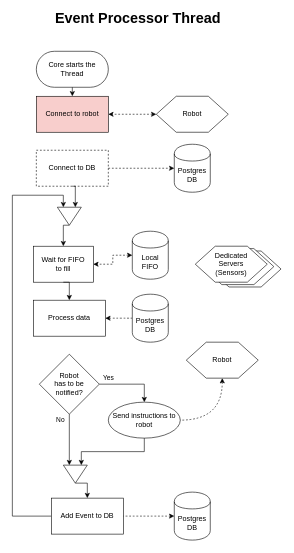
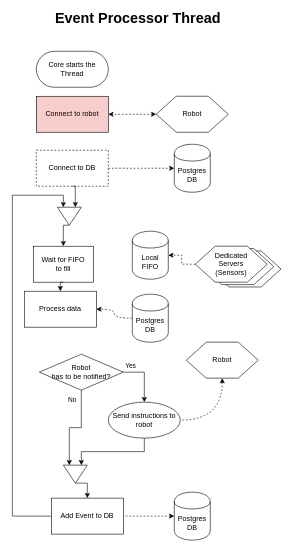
  <mxCell id="0" />
  <mxCell id="1" parent="0" />
  <mxCell id="2" value="&lt;font style=&quot;font-size: 24px&quot;&gt;&lt;b&gt;Event Processor Thread&lt;/b&gt;&lt;/font&gt;" style="text;html=1;align=center;verticalAlign=middle;resizable=0;points=[];;autosize=1;" vertex="1" parent="1"><mxGeometry x="84" y="20" width="290" height="20" as="geometry" /></mxCell>
  <mxCell id="3" value="" style="group" vertex="1" connectable="0" parent="1"><mxGeometry x="20" y="70" width="448" height="830" as="geometry" /></mxCell>
  <mxCell id="4" value="Core starts the Thread" style="rounded=1;whiteSpace=wrap;html=1;arcSize=50;" vertex="1" parent="3"><mxGeometry x="40" y="15" width="120" height="60" as="geometry" /></mxCell>
  <mxCell id="5" value="Connect to robot" style="rounded=1;whiteSpace=wrap;html=1;arcSize=0;fillColor=#f8cecc;" vertex="1" parent="3"><mxGeometry x="40" y="90" width="120" height="60" as="geometry" /></mxCell>
- <mxCell id="6" style="edgeStyle=orthogonalEdgeStyle;rounded=0;orthogonalLoop=1;jettySize=auto;html=1;exitX=0.5;exitY=1;exitDx=0;exitDy=0;entryX=0.5;entryY=0;entryDx=0;entryDy=0;" edge="1" parent="3" source="4" target="5"><mxGeometry relative="1" as="geometry" /></mxCell>
  <mxCell id="7" value="Connect to DB" style="rounded=1;whiteSpace=wrap;html=1;arcSize=0;dashed=1;" vertex="1" parent="3"><mxGeometry x="40" y="180" width="120" height="60" as="geometry" /></mxCell>
  <mxCell id="8" value="Wait for FIFO&lt;br&gt;to fill" style="rounded=1;whiteSpace=wrap;html=1;arcSize=0;" vertex="1" parent="3"><mxGeometry x="35" y="340" width="100" height="60" as="geometry" /></mxCell>
  <mxCell id="9" style="edgeStyle=orthogonalEdgeStyle;rounded=0;orthogonalLoop=1;jettySize=auto;html=1;exitX=1;exitY=0.5;exitDx=0;exitDy=0;entryX=0.5;entryY=0;entryDx=0;entryDy=0;" edge="1" parent="3" source="10" target="8"><mxGeometry relative="1" as="geometry" /></mxCell>
  <mxCell id="10" value="" style="triangle;whiteSpace=wrap;html=1;rotation=90;" vertex="1" parent="3"><mxGeometry x="80" y="270" width="30" height="40" as="geometry" /></mxCell>
  <mxCell id="11" style="edgeStyle=orthogonalEdgeStyle;rounded=0;orthogonalLoop=1;jettySize=auto;html=1;exitX=0.5;exitY=1;exitDx=0;exitDy=0;entryX=0;entryY=0.25;entryDx=0;entryDy=0;" edge="1" parent="3" source="7" target="10"><mxGeometry relative="1" as="geometry" /></mxCell>
- <mxCell id="12" value="Process data" style="rounded=1;whiteSpace=wrap;html=1;arcSize=0;" vertex="1" parent="3"><mxGeometry x="35" y="430" width="120" height="60" as="geometry" /></mxCell>
+ <mxCell id="12" value="Process data" style="rounded=1;whiteSpace=wrap;html=1;arcSize=0;" vertex="1" parent="3"><mxGeometry x="20" y="415" width="120" height="60" as="geometry" /></mxCell>
  <mxCell id="13" style="edgeStyle=orthogonalEdgeStyle;rounded=0;orthogonalLoop=1;jettySize=auto;html=1;exitX=0.5;exitY=1;exitDx=0;exitDy=0;entryX=0.5;entryY=0;entryDx=0;entryDy=0;" edge="1" parent="3" source="8" target="12"><mxGeometry relative="1" as="geometry" /></mxCell>
- <mxCell id="14" value="Robot&lt;br&gt;has to be notified?" style="rhombus;whiteSpace=wrap;html=1;" vertex="1" parent="3"><mxGeometry x="45" y="520" width="100" height="100" as="geometry" /></mxCell>
+ <mxCell id="14" value="Robot&lt;br&gt;has to be notified?" style="rhombus;whiteSpace=wrap;html=1;" vertex="1" parent="3"><mxGeometry x="45" y="520" width="140" height="60" as="geometry" /></mxCell>
  <mxCell id="15" value="Send instructions to robot" style="ellipse;whiteSpace=wrap;html=1;arcSize=0;" vertex="1" parent="3"><mxGeometry x="160" y="600" width="120" height="60" as="geometry" /></mxCell>
  <mxCell id="16" value="Yes" style="edgeStyle=orthogonalEdgeStyle;rounded=0;orthogonalLoop=1;jettySize=auto;html=1;exitX=1;exitY=0.5;exitDx=0;exitDy=0;entryX=0.5;entryY=0;entryDx=0;entryDy=0;" edge="1" parent="3" source="14" target="15"><mxGeometry x="-0.714" y="10" relative="1" as="geometry"><mxPoint as="offset" /></mxGeometry></mxCell>
  <mxCell id="17" style="edgeStyle=orthogonalEdgeStyle;rounded=0;orthogonalLoop=1;jettySize=auto;html=1;exitX=0;exitY=0.5;exitDx=0;exitDy=0;entryX=0;entryY=0.75;entryDx=0;entryDy=0;" edge="1" parent="3" source="18" target="10"><mxGeometry relative="1" as="geometry"><Array as="points"><mxPoint y="790" /><mxPoint y="255" /><mxPoint x="85" y="255" /></Array></mxGeometry></mxCell>
  <mxCell id="18" value="Add Event to DB" style="rounded=1;whiteSpace=wrap;html=1;arcSize=0;" vertex="1" parent="3"><mxGeometry x="65" y="760" width="120" height="60" as="geometry" /></mxCell>
  <mxCell id="19" style="edgeStyle=orthogonalEdgeStyle;rounded=0;orthogonalLoop=1;jettySize=auto;html=1;exitX=1;exitY=0.5;exitDx=0;exitDy=0;entryX=0.5;entryY=0;entryDx=0;entryDy=0;" edge="1" parent="3" source="20" target="18"><mxGeometry relative="1" as="geometry" /></mxCell>
  <mxCell id="20" value="" style="triangle;whiteSpace=wrap;html=1;rotation=90;" vertex="1" parent="3"><mxGeometry x="90" y="700" width="30" height="40" as="geometry" /></mxCell>
  <mxCell id="21" value="No" style="edgeStyle=orthogonalEdgeStyle;rounded=0;orthogonalLoop=1;jettySize=auto;html=1;exitX=0.5;exitY=1;exitDx=0;exitDy=0;entryX=0;entryY=0.75;entryDx=0;entryDy=0;" edge="1" parent="3" source="14" target="20"><mxGeometry x="-0.765" y="-15" relative="1" as="geometry"><mxPoint as="offset" /></mxGeometry></mxCell>
  <mxCell id="22" style="edgeStyle=orthogonalEdgeStyle;rounded=0;orthogonalLoop=1;jettySize=auto;html=1;exitX=0.5;exitY=1;exitDx=0;exitDy=0;entryX=0;entryY=0.25;entryDx=0;entryDy=0;" edge="1" parent="3" source="15" target="20"><mxGeometry relative="1" as="geometry" /></mxCell>
  <mxCell id="23" value="Postgres&lt;br&gt;DB" style="shape=cylinder;whiteSpace=wrap;html=1;boundedLbl=1;backgroundOutline=1;" vertex="1" parent="3"><mxGeometry x="270" y="170" width="60" height="80" as="geometry" /></mxCell>
  <mxCell id="24" style="edgeStyle=orthogonalEdgeStyle;rounded=0;orthogonalLoop=1;jettySize=auto;html=1;exitX=1;exitY=0.5;exitDx=0;exitDy=0;entryX=0;entryY=0.5;entryDx=0;entryDy=0;dashed=1;startArrow=none;startFill=0;" edge="1" parent="3" source="7" target="23"><mxGeometry relative="1" as="geometry" /></mxCell>
  <mxCell id="25" style="edgeStyle=orthogonalEdgeStyle;rounded=0;orthogonalLoop=1;jettySize=auto;html=1;exitX=0;exitY=0.5;exitDx=0;exitDy=0;entryX=1;entryY=0.5;entryDx=0;entryDy=0;startArrow=classic;startFill=1;dashed=1;" edge="1" parent="3" source="26" target="5"><mxGeometry relative="1" as="geometry" /></mxCell>
  <mxCell id="26" value="Robot" style="shape=hexagon;perimeter=hexagonPerimeter2;whiteSpace=wrap;html=1;size=0.277;" vertex="1" parent="3"><mxGeometry x="240" y="90" width="120" height="60" as="geometry" /></mxCell>
- <mxCell id="27" style="edgeStyle=orthogonalEdgeStyle;rounded=0;orthogonalLoop=1;jettySize=auto;html=1;exitX=0;exitY=0.5;exitDx=0;exitDy=0;entryX=1;entryY=0.5;entryDx=0;entryDy=0;dashed=1;startArrow=classic;startFill=1;" edge="1" parent="3" source="28" target="8"><mxGeometry relative="1" as="geometry" /></mxCell>
  <mxCell id="28" value="Local&lt;br&gt;FIFO" style="shape=cylinder;whiteSpace=wrap;html=1;boundedLbl=1;backgroundOutline=1;" vertex="1" parent="3"><mxGeometry x="200" y="315" width="60" height="80" as="geometry" /></mxCell>
  <mxCell id="29" value="" style="group" vertex="1" connectable="0" parent="3"><mxGeometry x="305" y="340" width="143" height="68" as="geometry" /></mxCell>
  <mxCell id="30" value="Dedicated&lt;br&gt;Servers" style="shape=hexagon;perimeter=hexagonPerimeter2;whiteSpace=wrap;html=1;size=0.277;" vertex="1" parent="29"><mxGeometry x="23" y="8" width="120" height="60" as="geometry" /></mxCell>
  <mxCell id="31" value="Dedicated&lt;br&gt;Servers" style="shape=hexagon;perimeter=hexagonPerimeter2;whiteSpace=wrap;html=1;size=0.277;" vertex="1" parent="29"><mxGeometry x="11" y="4" width="120" height="60" as="geometry" /></mxCell>
  <mxCell id="32" value="Dedicated&lt;br&gt;Servers&lt;br&gt;(Sensors)" style="shape=hexagon;perimeter=hexagonPerimeter2;whiteSpace=wrap;html=1;size=0.277;" vertex="1" parent="29"><mxGeometry width="120" height="60" as="geometry" /></mxCell>
+ <mxCell id="33" style="edgeStyle=orthogonalEdgeStyle;rounded=0;orthogonalLoop=1;jettySize=auto;html=1;exitX=0;exitY=0.5;exitDx=0;exitDy=0;entryX=1;entryY=0.5;entryDx=0;entryDy=0;dashed=1;startArrow=none;startFill=0;" edge="1" parent="3" source="32" target="28"><mxGeometry relative="1" as="geometry" /></mxCell>
  <mxCell id="34" value="" style="edgeStyle=orthogonalEdgeStyle;rounded=0;orthogonalLoop=1;jettySize=auto;html=1;dashed=1;startArrow=classic;startFill=1;endArrow=none;endFill=0;entryX=1;entryY=0.5;entryDx=0;entryDy=0;exitX=0.5;exitY=1;exitDx=0;exitDy=0;curved=1;" edge="1" parent="3" source="35" target="15"><mxGeometry relative="1" as="geometry" /></mxCell>
  <mxCell id="35" value="Robot" style="shape=hexagon;perimeter=hexagonPerimeter2;whiteSpace=wrap;html=1;size=0.277;" vertex="1" parent="3"><mxGeometry x="290" y="500" width="120" height="60" as="geometry" /></mxCell>
  <mxCell id="36" style="edgeStyle=orthogonalEdgeStyle;curved=1;rounded=0;orthogonalLoop=1;jettySize=auto;html=1;exitX=0;exitY=0.5;exitDx=0;exitDy=0;entryX=1;entryY=0.5;entryDx=0;entryDy=0;dashed=1;startArrow=classic;startFill=1;endArrow=none;endFill=0;" edge="1" parent="3" source="37" target="18"><mxGeometry relative="1" as="geometry" /></mxCell>
  <mxCell id="37" value="Postgres&lt;br&gt;DB" style="shape=cylinder;whiteSpace=wrap;html=1;boundedLbl=1;backgroundOutline=1;" vertex="1" parent="3"><mxGeometry x="270" y="750" width="60" height="80" as="geometry" /></mxCell>
  <mxCell id="38" style="edgeStyle=orthogonalEdgeStyle;curved=1;rounded=0;orthogonalLoop=1;jettySize=auto;html=1;exitX=0;exitY=0.5;exitDx=0;exitDy=0;entryX=1;entryY=0.5;entryDx=0;entryDy=0;dashed=1;startArrow=none;startFill=0;endArrow=classic;endFill=1;" edge="1" parent="3" source="39" target="12"><mxGeometry relative="1" as="geometry" /></mxCell>
  <mxCell id="39" value="Postgres&lt;br&gt;DB" style="shape=cylinder;whiteSpace=wrap;html=1;boundedLbl=1;backgroundOutline=1;" vertex="1" parent="3"><mxGeometry x="200" y="420" width="60" height="80" as="geometry" /></mxCell>
